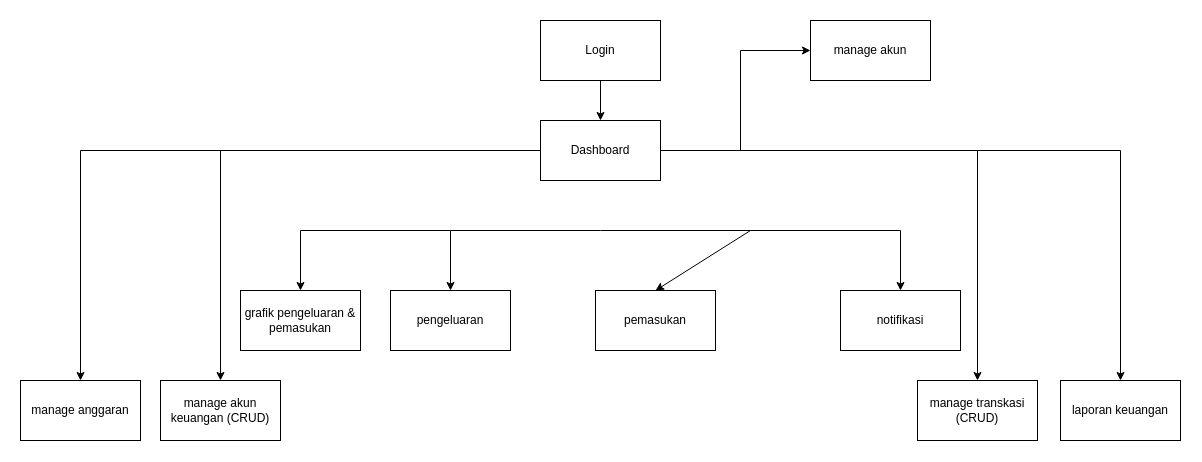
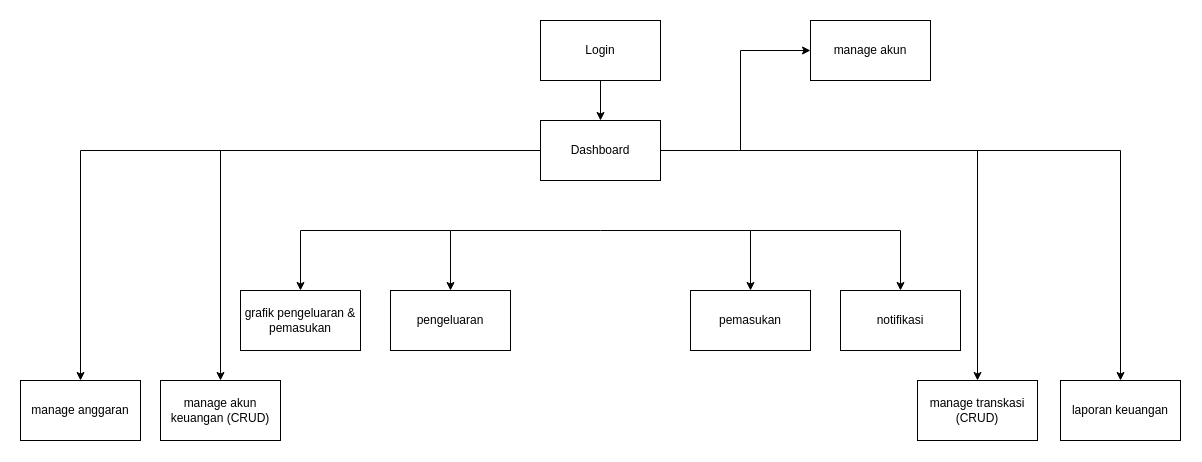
  <mxCell id="0" />
  <mxCell id="1" parent="0" />
  <mxCell id="2" value="Login" style="rounded=0;whiteSpace=wrap;html=1;" vertex="1" parent="1"><mxGeometry x="540" y="20" width="120" height="60" as="geometry" /></mxCell>
  <mxCell id="3" value="" style="endArrow=classic;html=1;rounded=0;exitX=0.5;exitY=1;exitDx=0;exitDy=0;" edge="1" parent="1" source="2"><mxGeometry width="50" height="50" relative="1" as="geometry"><mxPoint x="599" y="120" as="sourcePoint" /><mxPoint x="600" y="120" as="targetPoint" /><Array as="points" /></mxGeometry></mxCell>
  <mxCell id="4" value="Dashboard" style="rounded=0;whiteSpace=wrap;html=1;" vertex="1" parent="1"><mxGeometry x="540" y="120" width="120" height="60" as="geometry" /></mxCell>
  <mxCell id="5" value="" style="endArrow=classic;html=1;rounded=0;" edge="1" parent="1"><mxGeometry width="50" height="50" relative="1" as="geometry"><mxPoint x="600" y="230" as="sourcePoint" /><mxPoint x="450" y="290" as="targetPoint" /><Array as="points"><mxPoint x="450" y="230" /></Array></mxGeometry></mxCell>
  <mxCell id="6" value="" style="endArrow=classic;html=1;rounded=0;entryX=0.5;entryY=0;entryDx=0;entryDy=0;" edge="1" parent="1" target="8"><mxGeometry width="50" height="50" relative="1" as="geometry"><mxPoint x="600" y="230" as="sourcePoint" /><mxPoint x="750" y="280" as="targetPoint" /><Array as="points"><mxPoint x="750" y="230" /></Array></mxGeometry></mxCell>
  <mxCell id="7" value="pengeluaran" style="rounded=0;whiteSpace=wrap;html=1;" vertex="1" parent="1"><mxGeometry x="390" y="290" width="120" height="60" as="geometry" /></mxCell>
- <mxCell id="8" value="pemasukan" style="rounded=0;whiteSpace=wrap;html=1;" vertex="1" parent="1"><mxGeometry x="595" y="290" width="120" height="60" as="geometry" /></mxCell>
+ <mxCell id="8" value="pemasukan" style="rounded=0;whiteSpace=wrap;html=1;" vertex="1" parent="1"><mxGeometry x="690" y="290" width="120" height="60" as="geometry" /></mxCell>
  <mxCell id="9" value="" style="endArrow=classic;html=1;rounded=0;" edge="1" parent="1"><mxGeometry width="50" height="50" relative="1" as="geometry"><mxPoint x="540" y="150" as="sourcePoint" /><mxPoint x="220" y="380" as="targetPoint" /><Array as="points"><mxPoint x="220" y="150" /></Array></mxGeometry></mxCell>
  <mxCell id="10" value="" style="endArrow=classic;html=1;rounded=0;entryX=0.5;entryY=0;entryDx=0;entryDy=0;" edge="1" parent="1" target="14"><mxGeometry width="50" height="50" relative="1" as="geometry"><mxPoint x="750" y="230" as="sourcePoint" /><mxPoint x="900" y="280" as="targetPoint" /><Array as="points"><mxPoint x="900" y="230" /></Array></mxGeometry></mxCell>
  <mxCell id="11" value="" style="endArrow=classic;html=1;rounded=0;entryX=0.5;entryY=0;entryDx=0;entryDy=0;" edge="1" parent="1" target="16"><mxGeometry width="50" height="50" relative="1" as="geometry"><mxPoint x="660" y="150" as="sourcePoint" /><mxPoint x="980" y="390" as="targetPoint" /><Array as="points"><mxPoint x="977" y="150" /></Array></mxGeometry></mxCell>
  <mxCell id="12" value="" style="endArrow=classic;html=1;rounded=0;" edge="1" parent="1"><mxGeometry width="50" height="50" relative="1" as="geometry"><mxPoint x="450" y="230" as="sourcePoint" /><mxPoint x="300" y="290" as="targetPoint" /><Array as="points"><mxPoint x="300" y="230" /></Array></mxGeometry></mxCell>
  <mxCell id="13" value="grafik pengeluaran &amp;amp; pemasukan" style="rounded=0;whiteSpace=wrap;html=1;" vertex="1" parent="1"><mxGeometry x="240" y="290" width="120" height="60" as="geometry" /></mxCell>
  <mxCell id="14" value="notifikasi" style="rounded=0;whiteSpace=wrap;html=1;" vertex="1" parent="1"><mxGeometry x="840" y="290" width="120" height="60" as="geometry" /></mxCell>
  <mxCell id="15" value="manage akun keuangan (CRUD)" style="rounded=0;whiteSpace=wrap;html=1;" vertex="1" parent="1"><mxGeometry x="160" y="380" width="120" height="60" as="geometry" /></mxCell>
  <mxCell id="16" value="manage transkasi (CRUD)" style="rounded=0;whiteSpace=wrap;html=1;" vertex="1" parent="1"><mxGeometry x="917" y="380" width="120" height="60" as="geometry" /></mxCell>
  <mxCell id="17" value="" style="endArrow=classic;html=1;rounded=0;" edge="1" parent="1" target="18"><mxGeometry width="50" height="50" relative="1" as="geometry"><mxPoint x="320" y="150" as="sourcePoint" /><mxPoint x="0" y="380" as="targetPoint" /><Array as="points"><mxPoint x="80" y="150" /></Array></mxGeometry></mxCell>
  <mxCell id="18" value="manage anggaran" style="rounded=0;whiteSpace=wrap;html=1;" vertex="1" parent="1"><mxGeometry x="20" y="380" width="120" height="60" as="geometry" /></mxCell>
  <mxCell id="19" value="" style="endArrow=classic;html=1;rounded=0;entryX=0.5;entryY=0;entryDx=0;entryDy=0;" edge="1" parent="1" target="20"><mxGeometry width="50" height="50" relative="1" as="geometry"><mxPoint x="830" y="150" as="sourcePoint" /><mxPoint x="1147" y="380" as="targetPoint" /><Array as="points"><mxPoint x="1120" y="150" /></Array></mxGeometry></mxCell>
  <mxCell id="20" value="laporan keuangan" style="rounded=0;whiteSpace=wrap;html=1;" vertex="1" parent="1"><mxGeometry x="1060" y="380" width="120" height="60" as="geometry" /></mxCell>
  <mxCell id="21" value="" style="endArrow=classic;html=1;rounded=0;entryX=0;entryY=0.5;entryDx=0;entryDy=0;" edge="1" parent="1" target="22"><mxGeometry width="50" height="50" relative="1" as="geometry"><mxPoint x="660" y="150" as="sourcePoint" /><mxPoint x="977" y="50" as="targetPoint" /><Array as="points"><mxPoint x="740" y="150" /><mxPoint x="740" y="50" /></Array></mxGeometry></mxCell>
  <mxCell id="22" value="manage akun" style="rounded=0;whiteSpace=wrap;html=1;" vertex="1" parent="1"><mxGeometry x="810" y="20" width="120" height="60" as="geometry" /></mxCell>
